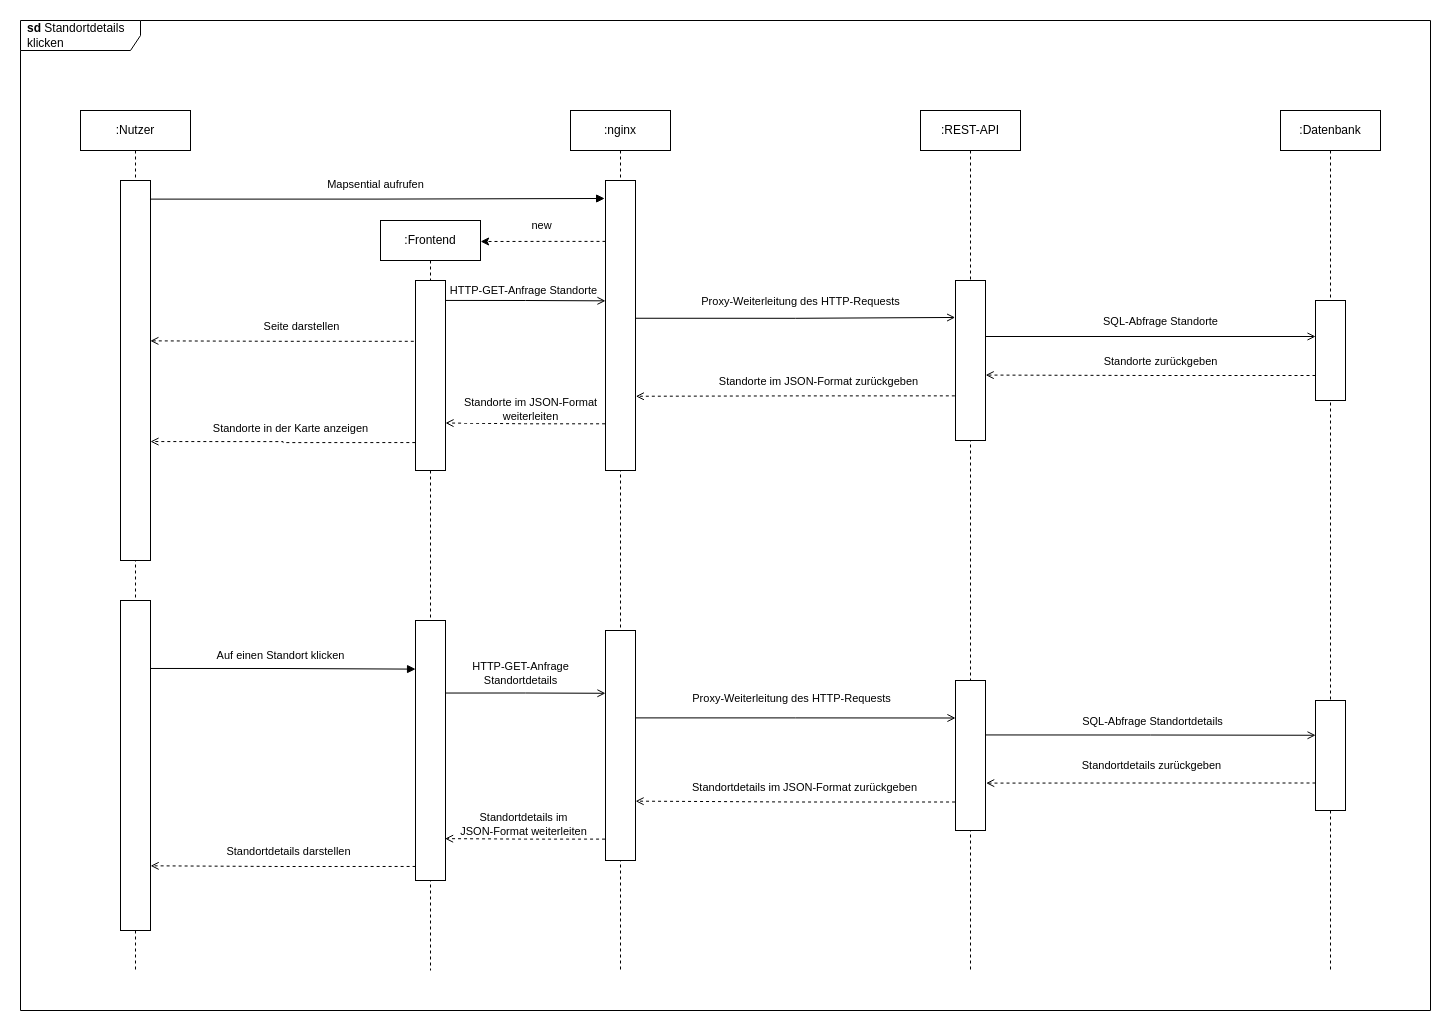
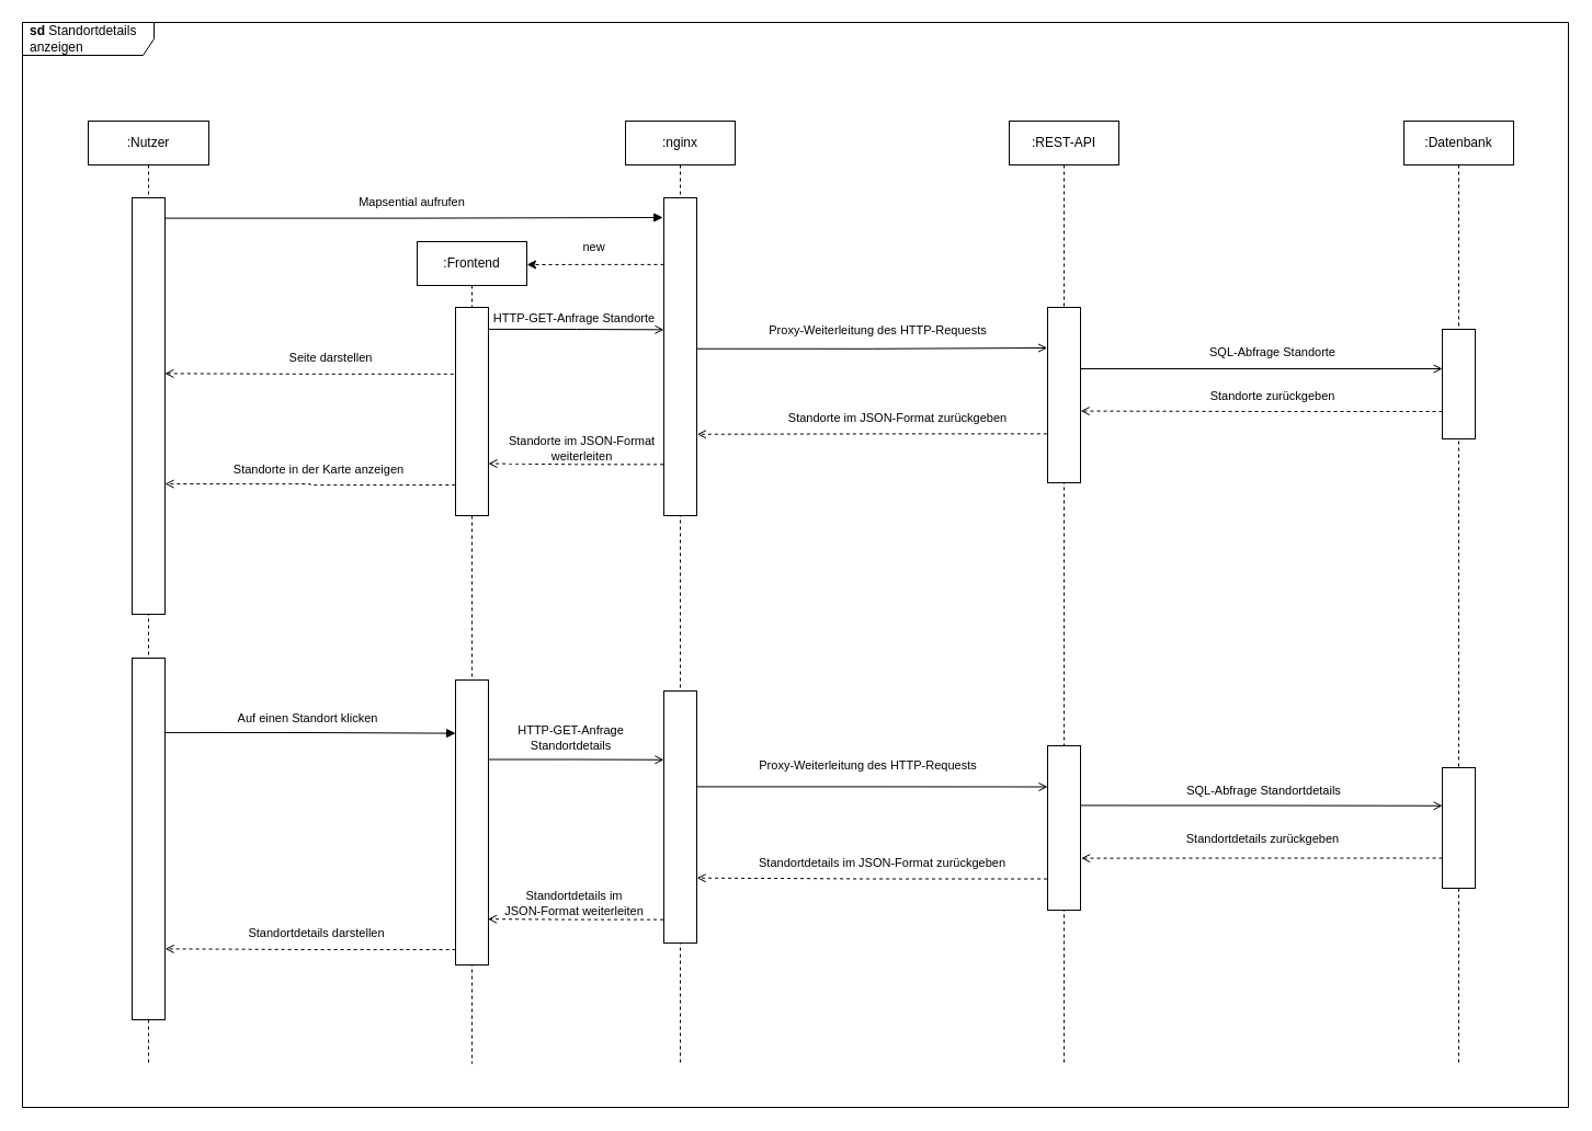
  <mxCell id="0" />
  <mxCell id="1" parent="0" />
  <mxCell id="2" value=":Nutzer" style="shape=umlLifeline;perimeter=lifelinePerimeter;whiteSpace=wrap;html=1;container=1;collapsible=0;recursiveResize=0;outlineConnect=0;" parent="1" vertex="1"><mxGeometry x="80" y="110" width="110" height="860" as="geometry" /></mxCell>
  <mxCell id="3" value="" style="rounded=0;whiteSpace=wrap;html=1;" parent="2" vertex="1"><mxGeometry x="40" y="70" width="30" height="380" as="geometry" /></mxCell>
  <mxCell id="4" value="" style="rounded=0;whiteSpace=wrap;html=1;" parent="2" vertex="1"><mxGeometry x="40" y="490" width="30" height="330" as="geometry" /></mxCell>
  <mxCell id="5" value=":Frontend" style="shape=umlLifeline;perimeter=lifelinePerimeter;whiteSpace=wrap;html=1;container=1;collapsible=0;recursiveResize=0;outlineConnect=0;" parent="1" vertex="1"><mxGeometry x="380" y="220" width="100" height="750" as="geometry" /></mxCell>
  <mxCell id="6" value="" style="rounded=0;whiteSpace=wrap;html=1;" parent="5" vertex="1"><mxGeometry x="35" y="60" width="30" height="190" as="geometry" /></mxCell>
  <mxCell id="7" value="" style="rounded=0;whiteSpace=wrap;html=1;" parent="5" vertex="1"><mxGeometry x="35" y="400" width="30" height="260" as="geometry" /></mxCell>
  <mxCell id="8" value=":REST-API" style="shape=umlLifeline;perimeter=lifelinePerimeter;whiteSpace=wrap;html=1;container=1;collapsible=0;recursiveResize=0;outlineConnect=0;" parent="1" vertex="1"><mxGeometry x="920" y="110" width="100" height="860" as="geometry" /></mxCell>
  <mxCell id="9" value="" style="rounded=0;whiteSpace=wrap;html=1;" parent="8" vertex="1"><mxGeometry x="35" y="170" width="30" height="160" as="geometry" /></mxCell>
  <mxCell id="10" value="" style="rounded=0;whiteSpace=wrap;html=1;" parent="8" vertex="1"><mxGeometry x="35" y="570" width="30" height="150" as="geometry" /></mxCell>
  <mxCell id="11" value=":Datenbank" style="shape=umlLifeline;perimeter=lifelinePerimeter;whiteSpace=wrap;html=1;container=1;collapsible=0;recursiveResize=0;outlineConnect=0;" parent="1" vertex="1"><mxGeometry x="1280" y="110" width="100" height="860" as="geometry" /></mxCell>
  <mxCell id="12" value="" style="rounded=0;whiteSpace=wrap;html=1;" parent="11" vertex="1"><mxGeometry x="35" y="190" width="30" height="100" as="geometry" /></mxCell>
  <mxCell id="13" value="" style="rounded=0;whiteSpace=wrap;html=1;" parent="11" vertex="1"><mxGeometry x="35" y="590" width="30" height="110" as="geometry" /></mxCell>
  <mxCell id="14" value="" style="html=1;verticalAlign=bottom;labelBackgroundColor=none;endArrow=block;endFill=1;rounded=0;edgeStyle=orthogonalEdgeStyle;startSize=6;exitX=0.983;exitY=0.049;exitDx=0;exitDy=0;exitPerimeter=0;entryX=-0.029;entryY=0.062;entryDx=0;entryDy=0;entryPerimeter=0;" parent="1" source="3" target="17" edge="1"><mxGeometry width="160" relative="1" as="geometry"><mxPoint x="150" y="200" as="sourcePoint" /><mxPoint x="560" y="180" as="targetPoint" /></mxGeometry></mxCell>
  <mxCell id="15" value="Mapsential aufrufen" style="edgeLabel;html=1;align=center;verticalAlign=middle;resizable=0;points=[];" parent="14" vertex="1" connectable="0"><mxGeometry x="0.185" y="-3" relative="1" as="geometry"><mxPoint x="-44" y="-17" as="offset" /></mxGeometry></mxCell>
  <mxCell id="16" value=":nginx" style="shape=umlLifeline;perimeter=lifelinePerimeter;whiteSpace=wrap;html=1;container=1;collapsible=0;recursiveResize=0;outlineConnect=0;" parent="1" vertex="1"><mxGeometry x="570" y="110" width="100" height="860" as="geometry" /></mxCell>
  <mxCell id="17" value="" style="rounded=0;whiteSpace=wrap;html=1;" parent="16" vertex="1"><mxGeometry x="35" y="70" width="30" height="290" as="geometry" /></mxCell>
  <mxCell id="18" value="" style="rounded=0;whiteSpace=wrap;html=1;" parent="16" vertex="1"><mxGeometry x="35" y="520" width="30" height="230" as="geometry" /></mxCell>
  <mxCell id="19" value="" style="html=1;verticalAlign=bottom;labelBackgroundColor=none;endArrow=classic;endFill=1;dashed=1;rounded=0;startSize=6;edgeStyle=orthogonalEdgeStyle;entryX=1.001;entryY=0.028;entryDx=0;entryDy=0;entryPerimeter=0;exitX=0;exitY=0.21;exitDx=0;exitDy=0;exitPerimeter=0;" parent="1" source="17" target="5" edge="1"><mxGeometry width="160" relative="1" as="geometry"><mxPoint x="550" y="250" as="sourcePoint" /><mxPoint x="510" y="250" as="targetPoint" /></mxGeometry></mxCell>
  <mxCell id="20" value="new" style="edgeLabel;html=1;align=center;verticalAlign=middle;resizable=0;points=[];" parent="19" vertex="1" connectable="0"><mxGeometry x="-0.141" y="-1" relative="1" as="geometry"><mxPoint x="-11" y="-15" as="offset" /></mxGeometry></mxCell>
  <mxCell id="21" value="" style="html=1;verticalAlign=bottom;labelBackgroundColor=none;endArrow=open;endFill=0;dashed=1;rounded=0;startSize=6;edgeStyle=orthogonalEdgeStyle;entryX=0.995;entryY=0.422;entryDx=0;entryDy=0;entryPerimeter=0;exitX=-0.057;exitY=0.32;exitDx=0;exitDy=0;exitPerimeter=0;" parent="1" source="6" target="3" edge="1"><mxGeometry width="160" relative="1" as="geometry"><mxPoint x="415" y="335" as="sourcePoint" /><mxPoint x="350" y="500" as="targetPoint" /></mxGeometry></mxCell>
  <mxCell id="22" value="Seite darstellen" style="edgeLabel;html=1;align=center;verticalAlign=middle;resizable=0;points=[];" parent="21" vertex="1" connectable="0"><mxGeometry x="-0.136" y="-2" relative="1" as="geometry"><mxPoint x="1" y="-13" as="offset" /></mxGeometry></mxCell>
  <mxCell id="23" value="" style="html=1;verticalAlign=bottom;labelBackgroundColor=none;endArrow=open;endFill=0;rounded=0;startSize=6;edgeStyle=orthogonalEdgeStyle;exitX=1;exitY=0.105;exitDx=0;exitDy=0;exitPerimeter=0;entryX=0;entryY=0.415;entryDx=0;entryDy=0;entryPerimeter=0;" parent="1" source="6" target="17" edge="1"><mxGeometry width="160" relative="1" as="geometry"><mxPoint x="410" y="0" as="sourcePoint" /><mxPoint x="610" y="443" as="targetPoint" /></mxGeometry></mxCell>
  <mxCell id="24" value="HTTP-GET-Anfrage Standorte" style="edgeLabel;html=1;align=center;verticalAlign=middle;resizable=0;points=[];" parent="23" vertex="1" connectable="0"><mxGeometry x="-0.228" y="-3" relative="1" as="geometry"><mxPoint x="16" y="-13" as="offset" /></mxGeometry></mxCell>
  <mxCell id="25" value="" style="html=1;verticalAlign=bottom;labelBackgroundColor=none;endArrow=open;endFill=0;rounded=0;startSize=6;edgeStyle=orthogonalEdgeStyle;exitX=1.002;exitY=0.475;exitDx=0;exitDy=0;exitPerimeter=0;entryX=-0.011;entryY=0.231;entryDx=0;entryDy=0;entryPerimeter=0;" parent="1" source="17" target="9" edge="1"><mxGeometry width="160" relative="1" as="geometry"><mxPoint x="670" y="504.29" as="sourcePoint" /><mxPoint x="910" y="290" as="targetPoint" /></mxGeometry></mxCell>
  <mxCell id="26" value="Proxy-Weiterleitung des HTTP-Requests" style="edgeLabel;html=1;align=center;verticalAlign=middle;resizable=0;points=[];" parent="1" vertex="1" connectable="0"><mxGeometry x="799.997" y="300" as="geometry" /></mxCell>
  <mxCell id="27" value="" style="html=1;verticalAlign=bottom;labelBackgroundColor=none;endArrow=open;endFill=0;rounded=0;startSize=6;edgeStyle=orthogonalEdgeStyle;exitX=1.01;exitY=0.35;exitDx=0;exitDy=0;exitPerimeter=0;entryX=0.002;entryY=0.36;entryDx=0;entryDy=0;entryPerimeter=0;" parent="1" source="9" target="12" edge="1"><mxGeometry width="160" relative="1" as="geometry"><mxPoint x="1070" y="380" as="sourcePoint" /><mxPoint x="1310" y="325" as="targetPoint" /></mxGeometry></mxCell>
  <mxCell id="28" value="SQL-Abfrage Standorte" style="edgeLabel;html=1;align=center;verticalAlign=middle;resizable=0;points=[];" parent="1" vertex="1" connectable="0"><mxGeometry x="1159.997" y="320" as="geometry" /></mxCell>
  <mxCell id="29" value="" style="html=1;verticalAlign=bottom;labelBackgroundColor=none;endArrow=open;endFill=0;dashed=1;rounded=0;startSize=6;edgeStyle=orthogonalEdgeStyle;exitX=0;exitY=0.75;exitDx=0;exitDy=0;entryX=1.006;entryY=0.591;entryDx=0;entryDy=0;entryPerimeter=0;" parent="1" source="12" target="9" edge="1"><mxGeometry width="160" relative="1" as="geometry"><mxPoint x="1270" y="430" as="sourcePoint" /><mxPoint x="1070" y="430" as="targetPoint" /></mxGeometry></mxCell>
  <mxCell id="30" value="Standorte zurückgeben" style="edgeLabel;html=1;align=center;verticalAlign=middle;resizable=0;points=[];" parent="29" vertex="1" connectable="0"><mxGeometry x="-0.136" y="-2" relative="1" as="geometry"><mxPoint x="-13" y="-13" as="offset" /></mxGeometry></mxCell>
  <mxCell id="31" value="" style="html=1;verticalAlign=bottom;labelBackgroundColor=none;endArrow=open;endFill=0;dashed=1;rounded=0;startSize=6;edgeStyle=orthogonalEdgeStyle;entryX=1.011;entryY=0.744;entryDx=0;entryDy=0;entryPerimeter=0;exitX=-0.022;exitY=0.721;exitDx=0;exitDy=0;exitPerimeter=0;" parent="1" source="9" target="17" edge="1"><mxGeometry width="160" relative="1" as="geometry"><mxPoint x="910" y="430" as="sourcePoint" /><mxPoint x="994.13" y="568.24" as="targetPoint" /></mxGeometry></mxCell>
  <mxCell id="32" value="Standorte im JSON-Format zurückgeben" style="edgeLabel;html=1;align=center;verticalAlign=middle;resizable=0;points=[];" parent="31" vertex="1" connectable="0"><mxGeometry x="-0.136" y="-2" relative="1" as="geometry"><mxPoint x="1" y="-13" as="offset" /></mxGeometry></mxCell>
  <mxCell id="33" value="" style="html=1;verticalAlign=bottom;labelBackgroundColor=none;endArrow=open;endFill=0;dashed=1;rounded=0;startSize=6;edgeStyle=orthogonalEdgeStyle;entryX=1;entryY=0.75;entryDx=0;entryDy=0;exitX=-0.014;exitY=0.839;exitDx=0;exitDy=0;exitPerimeter=0;" parent="1" source="17" target="6" edge="1"><mxGeometry width="160" relative="1" as="geometry"><mxPoint x="965" y="700.64" as="sourcePoint" /><mxPoint x="647.01" y="700" as="targetPoint" /></mxGeometry></mxCell>
  <mxCell id="34" value="Standorte im JSON-Format &lt;br&gt;weiterleiten" style="edgeLabel;html=1;align=center;verticalAlign=middle;resizable=0;points=[];" parent="33" vertex="1" connectable="0"><mxGeometry x="-0.136" y="-2" relative="1" as="geometry"><mxPoint x="-6" y="-13" as="offset" /></mxGeometry></mxCell>
  <mxCell id="35" value="" style="html=1;verticalAlign=bottom;labelBackgroundColor=none;endArrow=open;endFill=0;dashed=1;rounded=0;startSize=6;edgeStyle=orthogonalEdgeStyle;entryX=1;entryY=0.687;entryDx=0;entryDy=0;entryPerimeter=0;exitX=-0.006;exitY=0.853;exitDx=0;exitDy=0;exitPerimeter=0;" parent="1" source="6" target="3" edge="1"><mxGeometry width="160" relative="1" as="geometry"><mxPoint x="315.51" y="679.12" as="sourcePoint" /><mxPoint x="50" y="680.06" as="targetPoint" /></mxGeometry></mxCell>
  <mxCell id="36" value="Standorte in der Karte anzeigen" style="edgeLabel;html=1;align=center;verticalAlign=middle;resizable=0;points=[];" parent="35" vertex="1" connectable="0"><mxGeometry x="-0.136" y="-2" relative="1" as="geometry"><mxPoint x="-10" y="-13" as="offset" /></mxGeometry></mxCell>
  <mxCell id="37" value="" style="html=1;verticalAlign=bottom;labelBackgroundColor=none;endArrow=block;endFill=1;rounded=0;edgeStyle=orthogonalEdgeStyle;startSize=6;exitX=1.004;exitY=0.206;exitDx=0;exitDy=0;exitPerimeter=0;entryX=0.002;entryY=0.187;entryDx=0;entryDy=0;entryPerimeter=0;" parent="1" source="4" edge="1" target="7"><mxGeometry width="160" relative="1" as="geometry"><mxPoint x="240" y="730" as="sourcePoint" /><mxPoint x="360" y="730" as="targetPoint" /></mxGeometry></mxCell>
  <mxCell id="38" value="Auf einen Standort klicken" style="edgeLabel;html=1;align=center;verticalAlign=middle;resizable=0;points=[];" parent="37" vertex="1" connectable="0"><mxGeometry x="0.185" y="-3" relative="1" as="geometry"><mxPoint x="-27" y="-17" as="offset" /></mxGeometry></mxCell>
  <mxCell id="39" value="" style="html=1;verticalAlign=bottom;labelBackgroundColor=none;endArrow=open;endFill=0;rounded=0;startSize=6;edgeStyle=orthogonalEdgeStyle;exitX=0.999;exitY=0.279;exitDx=0;exitDy=0;exitPerimeter=0;entryX=-0.001;entryY=0.273;entryDx=0;entryDy=0;entryPerimeter=0;endSize=6;spacing=2;" parent="1" source="7" target="18" edge="1"><mxGeometry width="160" relative="1" as="geometry"><mxPoint x="510" y="700" as="sourcePoint" /><mxPoint x="558" y="610" as="targetPoint" /></mxGeometry></mxCell>
  <mxCell id="40" value="HTTP-GET-Anfrage&lt;br&gt;Standortdetails" style="edgeLabel;html=1;align=center;verticalAlign=middle;resizable=0;points=[];" parent="39" vertex="1" connectable="0"><mxGeometry x="-0.228" y="-3" relative="1" as="geometry"><mxPoint x="13" y="-23" as="offset" /></mxGeometry></mxCell>
  <mxCell id="41" value="" style="html=1;verticalAlign=bottom;labelBackgroundColor=none;endArrow=open;endFill=0;rounded=0;startSize=6;edgeStyle=orthogonalEdgeStyle;exitX=0.996;exitY=0.38;exitDx=0;exitDy=0;entryX=0;entryY=0.25;entryDx=0;entryDy=0;exitPerimeter=0;" parent="1" source="18" target="10" edge="1"><mxGeometry width="160" relative="1" as="geometry"><mxPoint x="690" y="660" as="sourcePoint" /><mxPoint x="910" y="660" as="targetPoint" /></mxGeometry></mxCell>
  <mxCell id="42" value="Proxy-Weiterleitung des HTTP-Requests" style="edgeLabel;html=1;align=center;verticalAlign=middle;resizable=0;points=[];" parent="41" vertex="1" connectable="0"><mxGeometry x="-0.228" y="-3" relative="1" as="geometry"><mxPoint x="32" y="-23" as="offset" /></mxGeometry></mxCell>
  <mxCell id="43" value="" style="html=1;verticalAlign=bottom;labelBackgroundColor=none;endArrow=open;endFill=0;rounded=0;startSize=6;edgeStyle=orthogonalEdgeStyle;exitX=1.003;exitY=0.363;exitDx=0;exitDy=0;exitPerimeter=0;entryX=0.003;entryY=0.316;entryDx=0;entryDy=0;entryPerimeter=0;" parent="1" source="10" target="13" edge="1"><mxGeometry width="160" relative="1" as="geometry"><mxPoint x="1020" y="688" as="sourcePoint" /><mxPoint x="1280" y="688" as="targetPoint" /></mxGeometry></mxCell>
  <mxCell id="44" value="SQL-Abfrage Standortdetails" style="edgeLabel;html=1;align=center;verticalAlign=middle;resizable=0;points=[];" parent="1" vertex="1" connectable="0"><mxGeometry x="1149.997" y="720" as="geometry"><mxPoint x="2" as="offset" /></mxGeometry></mxCell>
  <mxCell id="45" value="" style="html=1;verticalAlign=bottom;labelBackgroundColor=none;endArrow=open;endFill=0;dashed=1;rounded=0;startSize=6;edgeStyle=orthogonalEdgeStyle;exitX=0;exitY=0.75;exitDx=0;exitDy=0;entryX=1.022;entryY=0.684;entryDx=0;entryDy=0;entryPerimeter=0;" parent="1" source="13" target="10" edge="1"><mxGeometry width="160" relative="1" as="geometry"><mxPoint x="1280" y="800" as="sourcePoint" /><mxPoint x="1010" y="800" as="targetPoint" /></mxGeometry></mxCell>
  <mxCell id="46" value="Standortdetails zurückgeben" style="edgeLabel;html=1;align=center;verticalAlign=middle;resizable=0;points=[];" parent="45" vertex="1" connectable="0"><mxGeometry x="-0.136" y="-2" relative="1" as="geometry"><mxPoint x="-23" y="-16" as="offset" /></mxGeometry></mxCell>
  <mxCell id="47" value="" style="html=1;verticalAlign=bottom;labelBackgroundColor=none;endArrow=open;endFill=0;dashed=1;rounded=0;startSize=6;edgeStyle=orthogonalEdgeStyle;exitX=-0.015;exitY=0.81;exitDx=0;exitDy=0;exitPerimeter=0;entryX=1.003;entryY=0.742;entryDx=0;entryDy=0;entryPerimeter=0;" parent="1" source="10" target="18" edge="1"><mxGeometry width="160" relative="1" as="geometry"><mxPoint x="910" y="758" as="sourcePoint" /><mxPoint x="680" y="820" as="targetPoint" /></mxGeometry></mxCell>
  <mxCell id="48" value="Standortdetails im JSON-Format zurückgeben" style="edgeLabel;html=1;align=center;verticalAlign=middle;resizable=0;points=[];" parent="47" vertex="1" connectable="0"><mxGeometry x="-0.136" y="-2" relative="1" as="geometry"><mxPoint x="-13" y="-13" as="offset" /></mxGeometry></mxCell>
  <mxCell id="49" value="" style="html=1;verticalAlign=bottom;labelBackgroundColor=none;endArrow=open;endFill=0;dashed=1;rounded=0;startSize=6;edgeStyle=orthogonalEdgeStyle;entryX=0.985;entryY=0.839;entryDx=0;entryDy=0;entryPerimeter=0;exitX=-0.015;exitY=0.907;exitDx=0;exitDy=0;exitPerimeter=0;" parent="1" source="18" target="7" edge="1"><mxGeometry width="160" relative="1" as="geometry"><mxPoint x="540" y="880" as="sourcePoint" /><mxPoint x="640.22" y="880" as="targetPoint" /></mxGeometry></mxCell>
  <mxCell id="50" value="Standortdetails im&lt;br&gt;JSON-Format weiterleiten" style="edgeLabel;html=1;align=center;verticalAlign=middle;resizable=0;points=[];" parent="49" vertex="1" connectable="0"><mxGeometry x="-0.136" y="-2" relative="1" as="geometry"><mxPoint x="-13" y="-13" as="offset" /></mxGeometry></mxCell>
  <mxCell id="51" value="" style="html=1;verticalAlign=bottom;labelBackgroundColor=none;endArrow=open;endFill=0;dashed=1;rounded=0;startSize=6;edgeStyle=orthogonalEdgeStyle;entryX=1.004;entryY=0.804;entryDx=0;entryDy=0;entryPerimeter=0;exitX=0.004;exitY=0.946;exitDx=0;exitDy=0;exitPerimeter=0;" parent="1" source="7" target="4" edge="1"><mxGeometry width="160" relative="1" as="geometry"><mxPoint x="380" y="950.47" as="sourcePoint" /><mxPoint x="220" y="950" as="targetPoint" /></mxGeometry></mxCell>
  <mxCell id="52" value="Standortdetails darstellen" style="edgeLabel;html=1;align=center;verticalAlign=middle;resizable=0;points=[];" parent="51" vertex="1" connectable="0"><mxGeometry x="-0.136" y="-2" relative="1" as="geometry"><mxPoint x="-13" y="-13" as="offset" /></mxGeometry></mxCell>
- <mxCell id="53" value="&lt;b&gt;sd&lt;/b&gt; Standortdetails klicken" style="shape=umlFrame;whiteSpace=wrap;html=1;width=120;height=30;boundedLbl=1;verticalAlign=middle;align=left;spacingLeft=5;" vertex="1" parent="1"><mxGeometry x="20" y="20" width="1410" height="990" as="geometry" /></mxCell>
+ <mxCell id="53" value="&lt;b&gt;sd&lt;/b&gt; Standortdetails anzeigen" style="shape=umlFrame;whiteSpace=wrap;html=1;width=120;height=30;boundedLbl=1;verticalAlign=middle;align=left;spacingLeft=5;" vertex="1" parent="1"><mxGeometry x="20" y="20" width="1410" height="990" as="geometry" /></mxCell>
